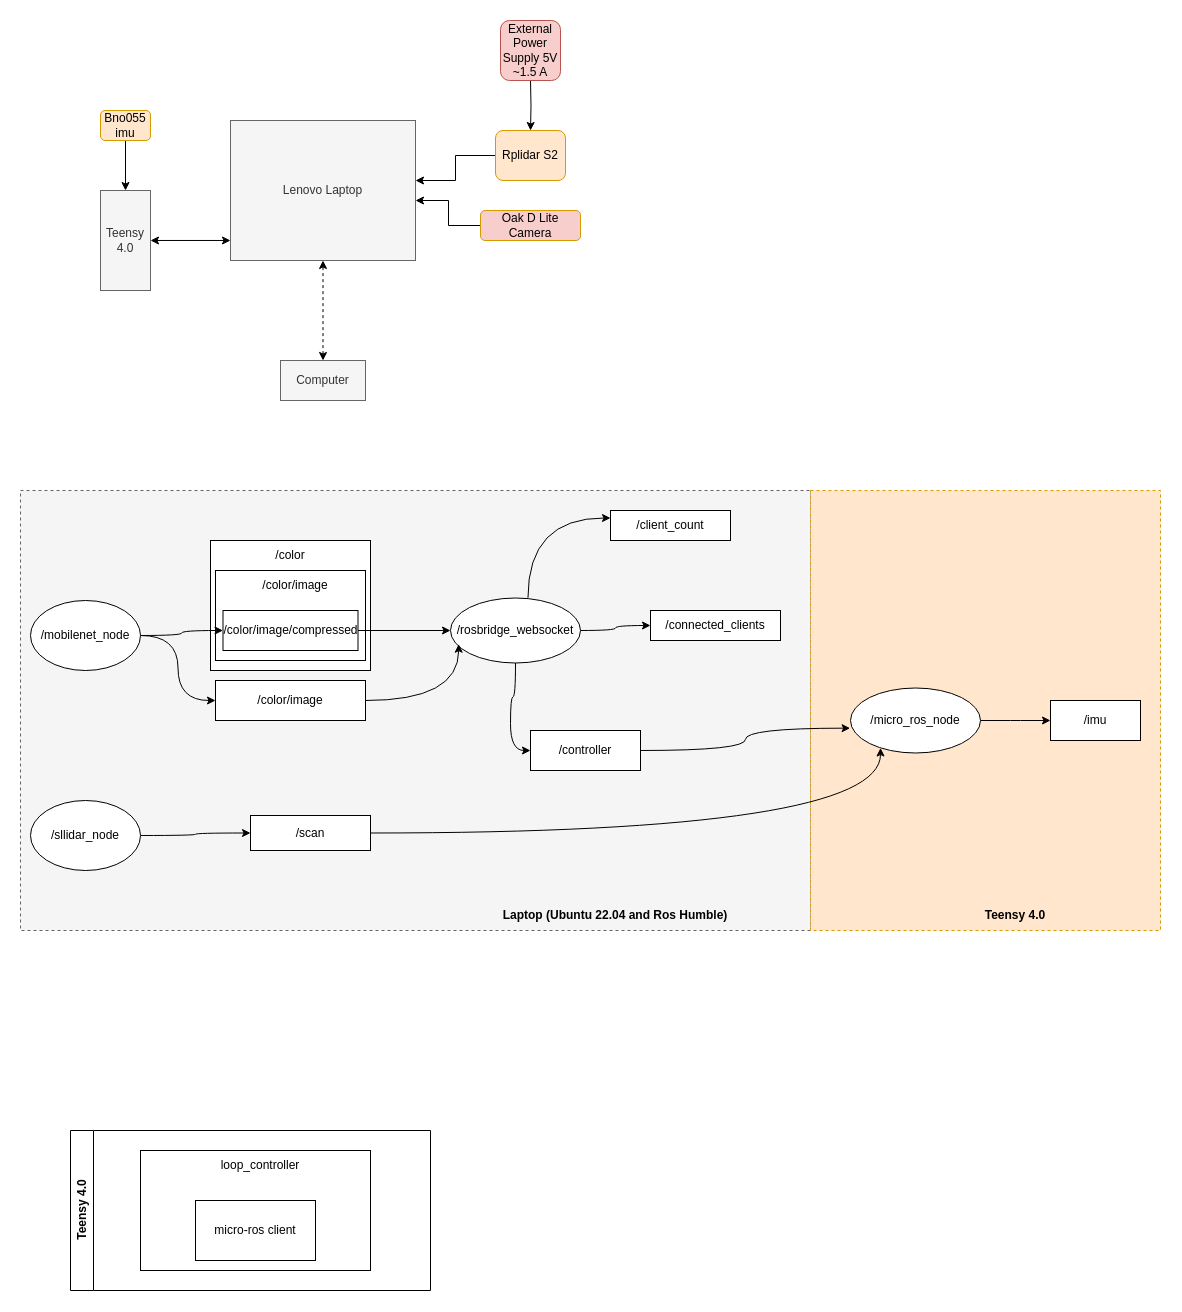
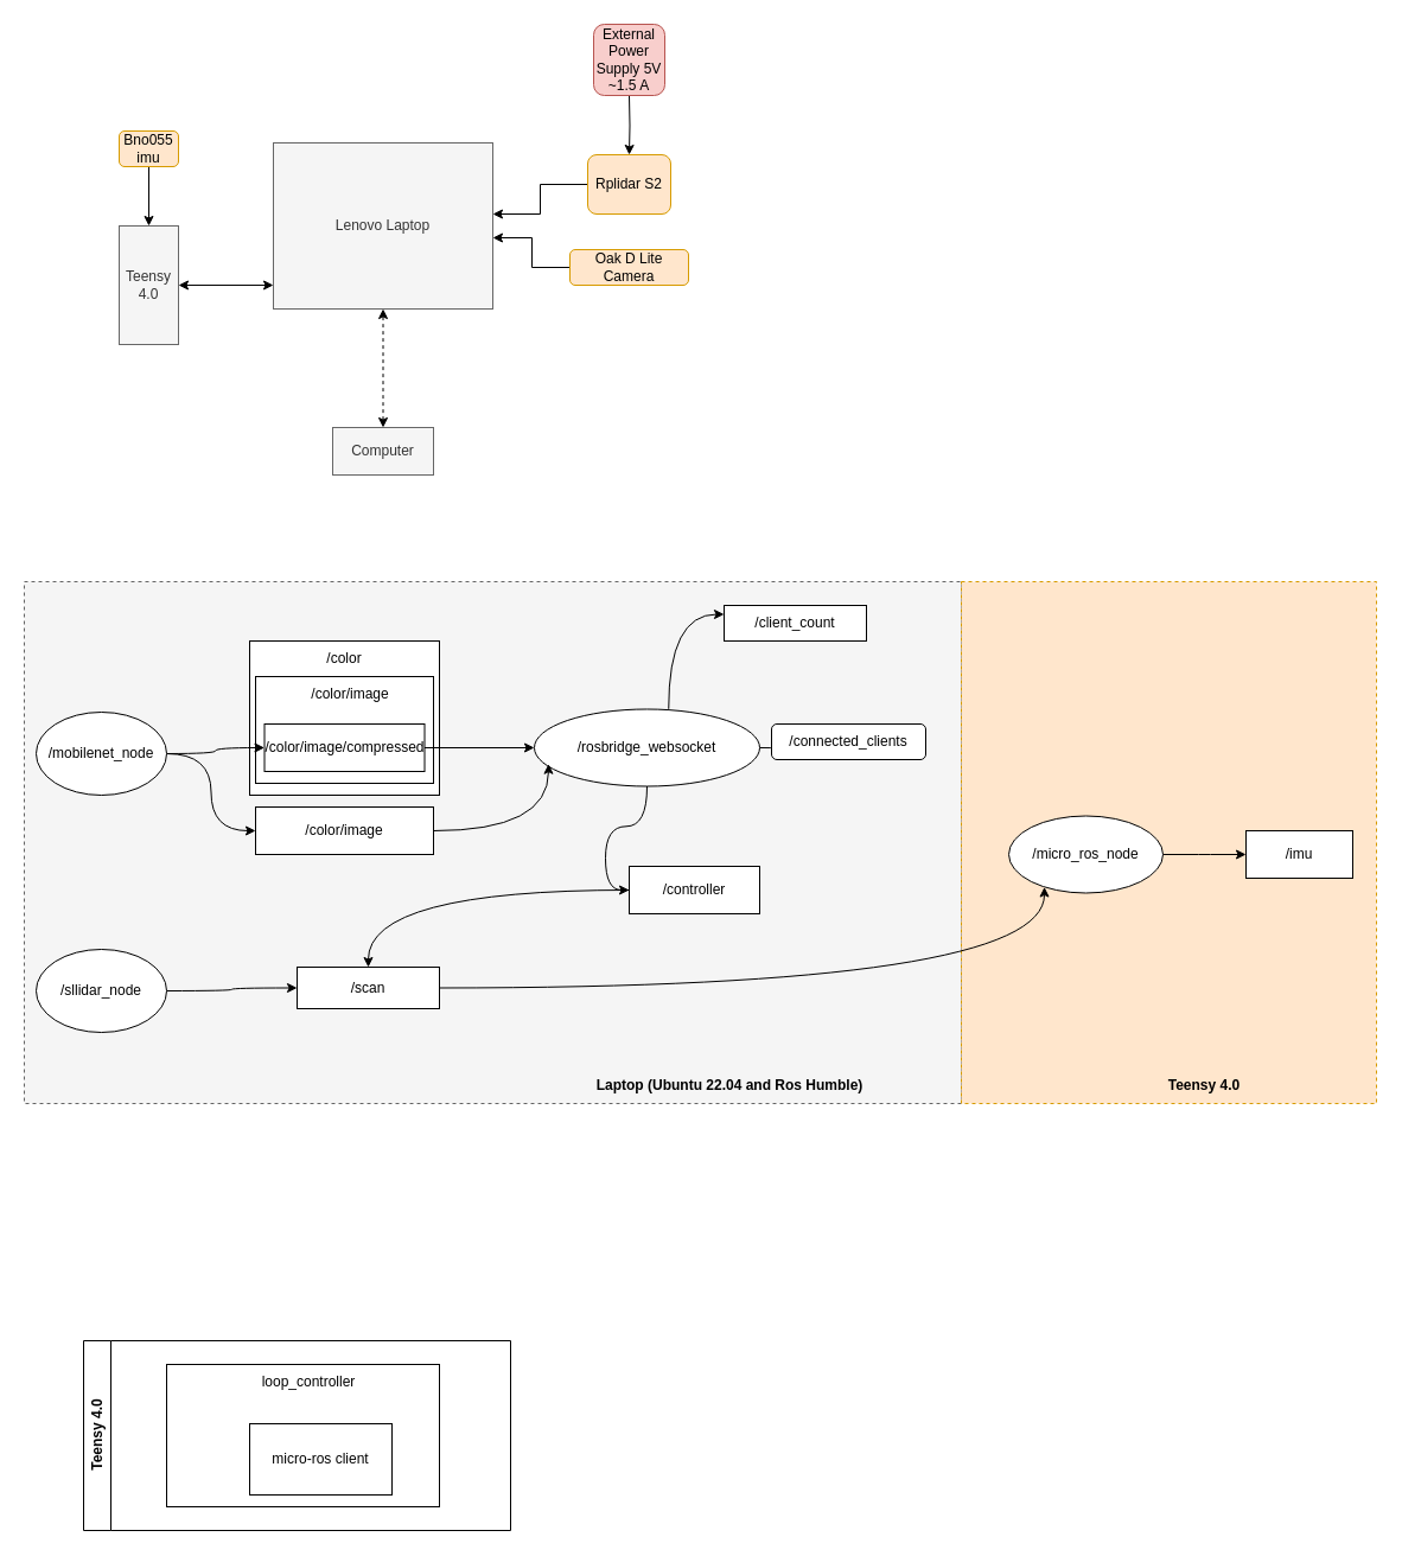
  <mxCell id="0" />
  <mxCell id="1" parent="0" />
  <mxCell id="2" value="" style="rounded=0;whiteSpace=wrap;html=1;dashed=1;fillColor=#f5f5f5;strokeColor=#666666;fontColor=#333333;" vertex="1" parent="1"><mxGeometry x="20" y="490" width="790" height="440" as="geometry" /></mxCell>
  <mxCell id="3" value="" style="rounded=0;whiteSpace=wrap;html=1;dashed=1;fillColor=#ffe6cc;strokeColor=#d79b00;" vertex="1" parent="1"><mxGeometry x="810" y="490" width="350" height="440" as="geometry" /></mxCell>
  <mxCell id="4" value="Lenovo Laptop " style="rounded=0;whiteSpace=wrap;html=1;fillColor=#f5f5f5;fontColor=#333333;strokeColor=#666666;" vertex="1" parent="1"><mxGeometry x="230" y="120" width="185" height="140" as="geometry" /></mxCell>
  <mxCell id="5" value="Teensy 4.0" style="rounded=0;whiteSpace=wrap;html=1;fillColor=#f5f5f5;fontColor=#333333;strokeColor=#666666;" vertex="1" parent="1"><mxGeometry x="100" y="190" width="50" height="100" as="geometry" /></mxCell>
  <mxCell id="6" style="edgeStyle=orthogonalEdgeStyle;rounded=0;orthogonalLoop=1;jettySize=auto;html=1;entryX=0.5;entryY=0;entryDx=0;entryDy=0;" edge="1" parent="1" source="7" target="5"><mxGeometry relative="1" as="geometry" /></mxCell>
  <mxCell id="7" value="Bno055 imu" style="rounded=1;whiteSpace=wrap;html=1;fillColor=#ffe6cc;strokeColor=#d79b00;" vertex="1" parent="1"><mxGeometry x="100" y="110" width="50" height="30" as="geometry" /></mxCell>
  <mxCell id="8" value="" style="edgeStyle=orthogonalEdgeStyle;rounded=0;orthogonalLoop=1;jettySize=auto;html=1;" edge="1" parent="1" source="9" target="4"><mxGeometry relative="1" as="geometry"><Array as="points"><mxPoint x="455" y="155" /><mxPoint x="455" y="180" /></Array></mxGeometry></mxCell>
  <mxCell id="9" value="Rplidar S2" style="rounded=1;whiteSpace=wrap;html=1;fillColor=#ffe6cc;strokeColor=#d79b00;" vertex="1" parent="1"><mxGeometry x="495" y="130" width="70" height="50" as="geometry" /></mxCell>
  <mxCell id="10" value="" style="edgeStyle=orthogonalEdgeStyle;rounded=0;orthogonalLoop=1;jettySize=auto;html=1;" edge="1" parent="1" source="11" target="4"><mxGeometry relative="1" as="geometry"><Array as="points"><mxPoint x="448" y="225" /><mxPoint x="448" y="200" /></Array></mxGeometry></mxCell>
- <mxCell id="11" value="Oak D Lite Camera" style="rounded=1;whiteSpace=wrap;html=1;fillColor=#f8cecc;strokeColor=#d79b00;" vertex="1" parent="1"><mxGeometry x="480" y="210" width="100" height="30" as="geometry" /></mxCell>
+ <mxCell id="11" value="Oak D Lite Camera" style="rounded=1;whiteSpace=wrap;html=1;fillColor=#ffe6cc;strokeColor=#d79b00;" vertex="1" parent="1"><mxGeometry x="480" y="210" width="100" height="30" as="geometry" /></mxCell>
  <mxCell id="12" style="edgeStyle=orthogonalEdgeStyle;rounded=0;orthogonalLoop=1;jettySize=auto;html=1;entryX=0;entryY=0.857;entryDx=0;entryDy=0;entryPerimeter=0;startArrow=classic;startFill=1;" edge="1" parent="1" source="5" target="4"><mxGeometry relative="1" as="geometry" /></mxCell>
  <mxCell id="13" value="" style="edgeStyle=orthogonalEdgeStyle;rounded=0;orthogonalLoop=1;jettySize=auto;html=1;" edge="1" parent="1" target="9"><mxGeometry relative="1" as="geometry"><mxPoint x="530" y="80" as="sourcePoint" /></mxGeometry></mxCell>
  <mxCell id="14" value="External Power Supply 5V ~1.5 A" style="rounded=1;whiteSpace=wrap;html=1;fillColor=#f8cecc;strokeColor=#b85450;" vertex="1" parent="1"><mxGeometry x="500" y="20" width="60" height="60" as="geometry" /></mxCell>
  <mxCell id="15" style="edgeStyle=orthogonalEdgeStyle;rounded=0;orthogonalLoop=1;jettySize=auto;html=1;entryX=0.5;entryY=1;entryDx=0;entryDy=0;startArrow=classic;startFill=1;dashed=1;" edge="1" parent="1" source="16" target="4"><mxGeometry relative="1" as="geometry" /></mxCell>
  <mxCell id="16" value="Computer " style="rounded=0;whiteSpace=wrap;html=1;fillColor=#f5f5f5;fontColor=#333333;strokeColor=#666666;" vertex="1" parent="1"><mxGeometry x="280" y="360" width="85" height="40" as="geometry" /></mxCell>
  <mxCell id="17" value="" style="rounded=0;whiteSpace=wrap;html=1;" vertex="1" parent="1"><mxGeometry x="210" y="540" width="160" height="130" as="geometry" /></mxCell>
  <mxCell id="18" value="" style="rounded=0;whiteSpace=wrap;html=1;" vertex="1" parent="1"><mxGeometry x="215" y="570" width="150" height="90" as="geometry" /></mxCell>
  <mxCell id="19" style="edgeStyle=orthogonalEdgeStyle;rounded=0;orthogonalLoop=1;jettySize=auto;html=1;entryX=0;entryY=0.5;entryDx=0;entryDy=0;" edge="1" parent="1" source="20" target="30"><mxGeometry relative="1" as="geometry" /></mxCell>
  <mxCell id="20" value="/color/image/compressed" style="rounded=0;whiteSpace=wrap;html=1;" vertex="1" parent="1"><mxGeometry x="222.5" y="610" width="135" height="40" as="geometry" /></mxCell>
  <mxCell id="21" style="edgeStyle=orthogonalEdgeStyle;rounded=0;orthogonalLoop=1;jettySize=auto;html=1;entryX=0;entryY=0.5;entryDx=0;entryDy=0;curved=1;" edge="1" parent="1" source="23" target="20"><mxGeometry relative="1" as="geometry" /></mxCell>
  <mxCell id="22" style="edgeStyle=orthogonalEdgeStyle;rounded=0;orthogonalLoop=1;jettySize=auto;html=1;entryX=0;entryY=0.5;entryDx=0;entryDy=0;curved=1;" edge="1" parent="1" source="23" target="24"><mxGeometry relative="1" as="geometry" /></mxCell>
  <mxCell id="23" value="/mobilenet_node" style="ellipse;whiteSpace=wrap;html=1;" vertex="1" parent="1"><mxGeometry x="30" y="600" width="110" height="70" as="geometry" /></mxCell>
  <mxCell id="24" value="/color/image" style="rounded=0;whiteSpace=wrap;html=1;" vertex="1" parent="1"><mxGeometry x="215" y="680" width="150" height="40" as="geometry" /></mxCell>
  <mxCell id="25" value="/color" style="text;html=1;align=center;verticalAlign=middle;whiteSpace=wrap;rounded=0;" vertex="1" parent="1"><mxGeometry x="260" y="540" width="60" height="30" as="geometry" /></mxCell>
  <mxCell id="26" value="/color/image" style="text;html=1;align=center;verticalAlign=middle;whiteSpace=wrap;rounded=0;" vertex="1" parent="1"><mxGeometry x="260" y="570" width="70" height="30" as="geometry" /></mxCell>
  <mxCell id="27" style="edgeStyle=orthogonalEdgeStyle;rounded=0;orthogonalLoop=1;jettySize=auto;html=1;entryX=0;entryY=0.5;entryDx=0;entryDy=0;curved=1;" edge="1" parent="1" source="30" target="34"><mxGeometry relative="1" as="geometry" /></mxCell>
  <mxCell id="28" style="edgeStyle=orthogonalEdgeStyle;rounded=0;orthogonalLoop=1;jettySize=auto;html=1;curved=1;" edge="1" parent="1" source="30" target="35"><mxGeometry relative="1" as="geometry" /></mxCell>
  <mxCell id="29" style="edgeStyle=orthogonalEdgeStyle;rounded=0;orthogonalLoop=1;jettySize=auto;html=1;entryX=0;entryY=0.25;entryDx=0;entryDy=0;curved=1;exitX=0.596;exitY=-0.003;exitDx=0;exitDy=0;exitPerimeter=0;" edge="1" parent="1" source="30" target="36"><mxGeometry relative="1" as="geometry" /></mxCell>
- <mxCell id="30" value="/rosbridge_websocket" style="ellipse;whiteSpace=wrap;html=1;" vertex="1" parent="1"><mxGeometry x="450" y="597.5" width="130" height="65" as="geometry" /></mxCell>
+ <mxCell id="30" value="/rosbridge_websocket" style="ellipse;whiteSpace=wrap;html=1;" vertex="1" parent="1"><mxGeometry x="450" y="597.5" width="190" height="65" as="geometry" /></mxCell>
  <mxCell id="31" style="edgeStyle=orthogonalEdgeStyle;rounded=0;orthogonalLoop=1;jettySize=auto;html=1;curved=1;" edge="1" parent="1" source="32" target="33"><mxGeometry relative="1" as="geometry" /></mxCell>
  <mxCell id="32" value="/sllidar_node" style="ellipse;whiteSpace=wrap;html=1;" vertex="1" parent="1"><mxGeometry x="30" y="800" width="110" height="70" as="geometry" /></mxCell>
  <mxCell id="33" value="/scan" style="rounded=0;whiteSpace=wrap;html=1;" vertex="1" parent="1"><mxGeometry x="250" y="815" width="120" height="35" as="geometry" /></mxCell>
  <mxCell id="34" value="/controller" style="rounded=0;whiteSpace=wrap;html=1;" vertex="1" parent="1"><mxGeometry x="530" y="730" width="110" height="40" as="geometry" /></mxCell>
- <mxCell id="35" value="/connected_clients" style="rounded=0;whiteSpace=wrap;html=1;" vertex="1" parent="1"><mxGeometry x="650" y="610" width="130" height="30" as="geometry" /></mxCell>
+ <mxCell id="35" value="/connected_clients" style="whiteSpace=wrap;html=1;rounded=1;" vertex="1" parent="1"><mxGeometry x="650" y="610" width="130" height="30" as="geometry" /></mxCell>
  <mxCell id="36" value="/client_count" style="rounded=0;whiteSpace=wrap;html=1;" vertex="1" parent="1"><mxGeometry x="610" y="510" width="120" height="30" as="geometry" /></mxCell>
  <mxCell id="37" style="edgeStyle=entityRelationEdgeStyle;rounded=0;orthogonalLoop=1;jettySize=auto;html=1;entryX=0;entryY=0.5;entryDx=0;entryDy=0;" edge="1" parent="1" source="38" target="39"><mxGeometry relative="1" as="geometry" /></mxCell>
  <mxCell id="38" value="/micro_ros_node" style="ellipse;whiteSpace=wrap;html=1;" vertex="1" parent="1"><mxGeometry x="850" y="687.5" width="130" height="65" as="geometry" /></mxCell>
  <mxCell id="39" value="/imu" style="rounded=0;whiteSpace=wrap;html=1;" vertex="1" parent="1"><mxGeometry x="1050" y="700" width="90" height="40" as="geometry" /></mxCell>
  <mxCell id="40" style="edgeStyle=orthogonalEdgeStyle;rounded=0;orthogonalLoop=1;jettySize=auto;html=1;entryX=0.063;entryY=0.711;entryDx=0;entryDy=0;entryPerimeter=0;curved=1;" edge="1" parent="1" source="24" target="30"><mxGeometry relative="1" as="geometry" /></mxCell>
  <mxCell id="41" style="edgeStyle=orthogonalEdgeStyle;rounded=0;orthogonalLoop=1;jettySize=auto;html=1;entryX=0.231;entryY=0.923;entryDx=0;entryDy=0;entryPerimeter=0;curved=1;" edge="1" parent="1" source="33" target="38"><mxGeometry relative="1" as="geometry" /></mxCell>
- <mxCell id="42" style="edgeStyle=orthogonalEdgeStyle;rounded=0;orthogonalLoop=1;jettySize=auto;html=1;entryX=-0.003;entryY=0.618;entryDx=0;entryDy=0;entryPerimeter=0;curved=1;" edge="1" parent="1" source="34" target="38"><mxGeometry relative="1" as="geometry" /></mxCell>
+ <mxCell id="42" style="edgeStyle=orthogonalEdgeStyle;rounded=0;orthogonalLoop=1;jettySize=auto;html=1;curved=1;" edge="1" parent="1" source="34" target="33"><mxGeometry relative="1" as="geometry" /></mxCell>
  <mxCell id="43" value="&lt;b&gt;Laptop (Ubuntu 22.04 and Ros Humble)&lt;/b&gt;" style="text;html=1;align=center;verticalAlign=middle;whiteSpace=wrap;rounded=0;" vertex="1" parent="1"><mxGeometry x="500" y="900" width="230" height="30" as="geometry" /></mxCell>
  <mxCell id="44" value="&lt;b&gt;Teensy 4.0&lt;br&gt;&lt;/b&gt;" style="text;html=1;align=center;verticalAlign=middle;whiteSpace=wrap;rounded=0;" vertex="1" parent="1"><mxGeometry x="900" y="900" width="230" height="30" as="geometry" /></mxCell>
  <mxCell id="45" value="Teensy 4.0" style="swimlane;horizontal=0;whiteSpace=wrap;html=1;" vertex="1" parent="1"><mxGeometry x="70" y="1130" width="360" height="160" as="geometry" /></mxCell>
  <mxCell id="46" value="" style="rounded=0;whiteSpace=wrap;html=1;" vertex="1" parent="45"><mxGeometry x="70" y="20" width="230" height="120" as="geometry" /></mxCell>
- <mxCell id="47" value="micro-ros client" style="rounded=0;whiteSpace=wrap;html=1;" vertex="1" parent="45"><mxGeometry x="125" y="70" width="120" height="60" as="geometry" /></mxCell>
+ <mxCell id="47" value="micro-ros client" style="rounded=0;whiteSpace=wrap;html=1;" vertex="1" parent="45"><mxGeometry x="140" y="70" width="120" height="60" as="geometry" /></mxCell>
  <mxCell id="48" value="loop_controller" style="text;html=1;align=center;verticalAlign=middle;whiteSpace=wrap;rounded=0;" vertex="1" parent="45"><mxGeometry x="120" y="20" width="140" height="30" as="geometry" /></mxCell>
